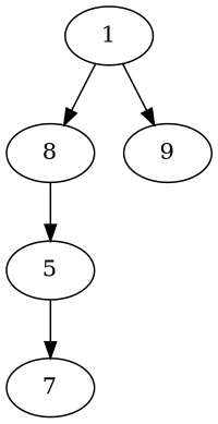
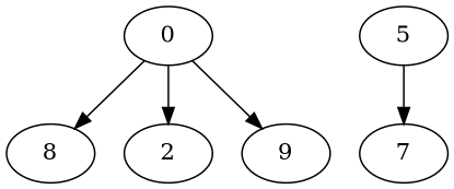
  strict digraph {
-   1 [energy=2.3]
+   1 [energy=2.3 label=0]
    n2 [energy=2.9 label=8]
+   2 [energy=2.1]
    n4 [energy=6 label=9]
    5 [energy=7]
    7 [energy=1.5]
    1 -> n2
+   1 -> 2
    1 -> n4
-   n2 -> 5
    5 -> 7
  }
